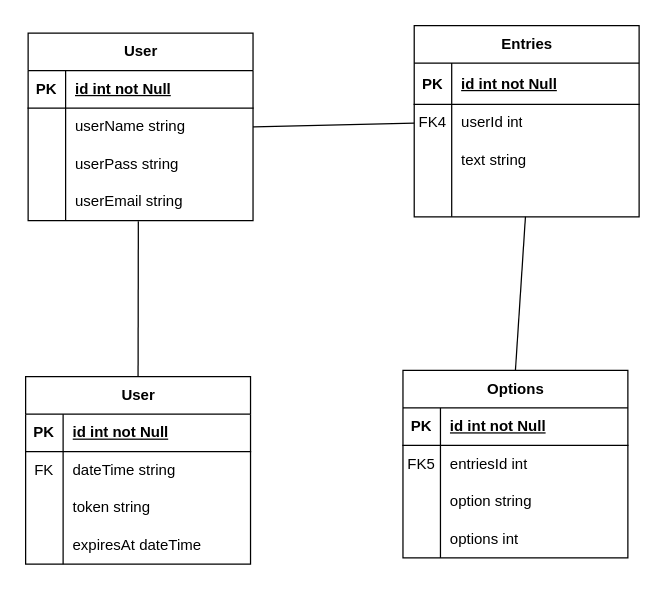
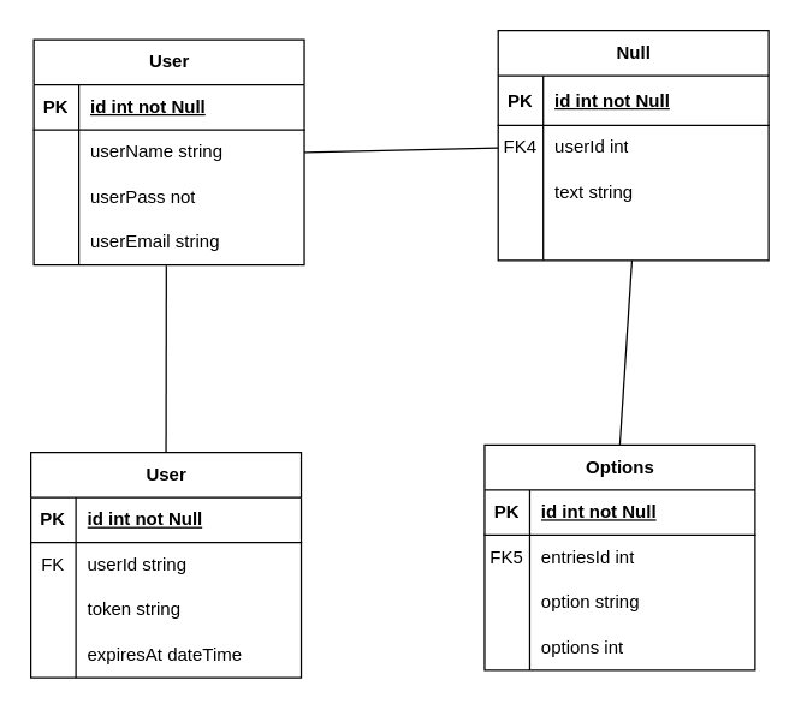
  <mxCell id="0" />
  <mxCell id="1" parent="0" />
  <mxCell id="2" value="User" style="shape=table;startSize=30;container=1;collapsible=1;childLayout=tableLayout;fixedRows=1;rowLines=0;fontStyle=1;align=center;resizeLast=1;html=1;" vertex="1" parent="1"><mxGeometry x="22" y="26" width="180" height="150" as="geometry"><mxRectangle x="-3" y="76" width="64" height="30" as="alternateBounds" /></mxGeometry></mxCell>
  <mxCell id="3" value="" style="shape=tableRow;horizontal=0;startSize=0;swimlaneHead=0;swimlaneBody=0;fillColor=none;collapsible=0;dropTarget=0;points=[[0,0.5],[1,0.5]];portConstraint=eastwest;top=0;left=0;right=0;bottom=1;" vertex="1" parent="2"><mxGeometry y="30" width="180" height="30" as="geometry" /></mxCell>
  <mxCell id="4" value="PK" style="shape=partialRectangle;connectable=0;fillColor=none;top=0;left=0;bottom=0;right=0;fontStyle=1;overflow=hidden;whiteSpace=wrap;html=1;" vertex="1" parent="3"><mxGeometry width="30" height="30" as="geometry"><mxRectangle width="30" height="30" as="alternateBounds" /></mxGeometry></mxCell>
  <mxCell id="5" value="id int not Null" style="shape=partialRectangle;connectable=0;fillColor=none;top=0;left=0;bottom=0;right=0;align=left;spacingLeft=6;fontStyle=5;overflow=hidden;whiteSpace=wrap;html=1;" vertex="1" parent="3"><mxGeometry x="30" width="150" height="30" as="geometry"><mxRectangle width="150" height="30" as="alternateBounds" /></mxGeometry></mxCell>
  <mxCell id="6" value="" style="shape=tableRow;horizontal=0;startSize=0;swimlaneHead=0;swimlaneBody=0;fillColor=none;collapsible=0;dropTarget=0;points=[[0,0.5],[1,0.5]];portConstraint=eastwest;top=0;left=0;right=0;bottom=0;" vertex="1" parent="2"><mxGeometry y="60" width="180" height="30" as="geometry" /></mxCell>
  <mxCell id="7" value="" style="shape=partialRectangle;connectable=0;fillColor=none;top=0;left=0;bottom=0;right=0;editable=1;overflow=hidden;whiteSpace=wrap;html=1;" vertex="1" parent="6"><mxGeometry width="30" height="30" as="geometry"><mxRectangle width="30" height="30" as="alternateBounds" /></mxGeometry></mxCell>
  <mxCell id="8" value="userName string" style="shape=partialRectangle;connectable=0;fillColor=none;top=0;left=0;bottom=0;right=0;align=left;spacingLeft=6;overflow=hidden;whiteSpace=wrap;html=1;" vertex="1" parent="6"><mxGeometry x="30" width="150" height="30" as="geometry"><mxRectangle width="150" height="30" as="alternateBounds" /></mxGeometry></mxCell>
  <mxCell id="9" value="" style="shape=tableRow;horizontal=0;startSize=0;swimlaneHead=0;swimlaneBody=0;fillColor=none;collapsible=0;dropTarget=0;points=[[0,0.5],[1,0.5]];portConstraint=eastwest;top=0;left=0;right=0;bottom=0;" vertex="1" parent="2"><mxGeometry y="90" width="180" height="30" as="geometry" /></mxCell>
  <mxCell id="10" value="" style="shape=partialRectangle;connectable=0;fillColor=none;top=0;left=0;bottom=0;right=0;editable=1;overflow=hidden;whiteSpace=wrap;html=1;" vertex="1" parent="9"><mxGeometry width="30" height="30" as="geometry"><mxRectangle width="30" height="30" as="alternateBounds" /></mxGeometry></mxCell>
- <mxCell id="11" value="userPass string" style="shape=partialRectangle;connectable=0;fillColor=none;top=0;left=0;bottom=0;right=0;align=left;spacingLeft=6;overflow=hidden;whiteSpace=wrap;html=1;" vertex="1" parent="9"><mxGeometry x="30" width="150" height="30" as="geometry"><mxRectangle width="150" height="30" as="alternateBounds" /></mxGeometry></mxCell>
+ <mxCell id="11" value="userPass not" style="shape=partialRectangle;connectable=0;fillColor=none;top=0;left=0;bottom=0;right=0;align=left;spacingLeft=6;overflow=hidden;whiteSpace=wrap;html=1;" vertex="1" parent="9"><mxGeometry x="30" width="150" height="30" as="geometry"><mxRectangle width="150" height="30" as="alternateBounds" /></mxGeometry></mxCell>
  <mxCell id="12" value="" style="shape=tableRow;horizontal=0;startSize=0;swimlaneHead=0;swimlaneBody=0;fillColor=none;collapsible=0;dropTarget=0;points=[[0,0.5],[1,0.5]];portConstraint=eastwest;top=0;left=0;right=0;bottom=0;" vertex="1" parent="2"><mxGeometry y="120" width="180" height="30" as="geometry" /></mxCell>
  <mxCell id="13" value="" style="shape=partialRectangle;connectable=0;fillColor=none;top=0;left=0;bottom=0;right=0;editable=1;overflow=hidden;whiteSpace=wrap;html=1;" vertex="1" parent="12"><mxGeometry width="30" height="30" as="geometry"><mxRectangle width="30" height="30" as="alternateBounds" /></mxGeometry></mxCell>
  <mxCell id="14" value="userEmail string" style="shape=partialRectangle;connectable=0;fillColor=none;top=0;left=0;bottom=0;right=0;align=left;spacingLeft=6;overflow=hidden;whiteSpace=wrap;html=1;" vertex="1" parent="12"><mxGeometry x="30" width="150" height="30" as="geometry"><mxRectangle width="150" height="30" as="alternateBounds" /></mxGeometry></mxCell>
- <mxCell id="15" value="Entries" style="shape=table;startSize=30;container=1;collapsible=1;childLayout=tableLayout;fixedRows=1;rowLines=0;fontStyle=1;align=center;resizeLast=1;html=1;" vertex="1" parent="1"><mxGeometry x="331" y="20" width="180" height="153" as="geometry"><mxRectangle x="-3" y="76" width="64" height="30" as="alternateBounds" /></mxGeometry></mxCell>
+ <mxCell id="15" value="Null" style="shape=table;startSize=30;container=1;collapsible=1;childLayout=tableLayout;fixedRows=1;rowLines=0;fontStyle=1;align=center;resizeLast=1;html=1;" vertex="1" parent="1"><mxGeometry x="331" y="20" width="180" height="153" as="geometry"><mxRectangle x="-3" y="76" width="64" height="30" as="alternateBounds" /></mxGeometry></mxCell>
  <mxCell id="16" value="" style="shape=tableRow;horizontal=0;startSize=0;swimlaneHead=0;swimlaneBody=0;fillColor=none;collapsible=0;dropTarget=0;points=[[0,0.5],[1,0.5]];portConstraint=eastwest;top=0;left=0;right=0;bottom=1;" vertex="1" parent="15"><mxGeometry y="30" width="180" height="33" as="geometry" /></mxCell>
  <mxCell id="17" value="PK" style="shape=partialRectangle;connectable=0;fillColor=none;top=0;left=0;bottom=0;right=0;fontStyle=1;overflow=hidden;whiteSpace=wrap;html=1;" vertex="1" parent="16"><mxGeometry width="30" height="33" as="geometry"><mxRectangle width="30" height="33" as="alternateBounds" /></mxGeometry></mxCell>
  <mxCell id="18" value="id int not Null" style="shape=partialRectangle;connectable=0;fillColor=none;top=0;left=0;bottom=0;right=0;align=left;spacingLeft=6;fontStyle=5;overflow=hidden;whiteSpace=wrap;html=1;" vertex="1" parent="16"><mxGeometry x="30" width="150" height="33" as="geometry"><mxRectangle width="150" height="33" as="alternateBounds" /></mxGeometry></mxCell>
  <mxCell id="19" value="" style="shape=tableRow;horizontal=0;startSize=0;swimlaneHead=0;swimlaneBody=0;fillColor=none;collapsible=0;dropTarget=0;points=[[0,0.5],[1,0.5]];portConstraint=eastwest;top=0;left=0;right=0;bottom=0;" vertex="1" parent="15"><mxGeometry y="63" width="180" height="30" as="geometry" /></mxCell>
  <mxCell id="20" value="FK4" style="shape=partialRectangle;connectable=0;fillColor=none;top=0;left=0;bottom=0;right=0;editable=1;overflow=hidden;whiteSpace=wrap;html=1;" vertex="1" parent="19"><mxGeometry width="30" height="30" as="geometry"><mxRectangle width="30" height="30" as="alternateBounds" /></mxGeometry></mxCell>
  <mxCell id="21" value="userId int" style="shape=partialRectangle;connectable=0;fillColor=none;top=0;left=0;bottom=0;right=0;align=left;spacingLeft=6;overflow=hidden;whiteSpace=wrap;html=1;" vertex="1" parent="19"><mxGeometry x="30" width="150" height="30" as="geometry"><mxRectangle width="150" height="30" as="alternateBounds" /></mxGeometry></mxCell>
  <mxCell id="22" value="" style="shape=tableRow;horizontal=0;startSize=0;swimlaneHead=0;swimlaneBody=0;fillColor=none;collapsible=0;dropTarget=0;points=[[0,0.5],[1,0.5]];portConstraint=eastwest;top=0;left=0;right=0;bottom=0;" vertex="1" parent="15"><mxGeometry y="93" width="180" height="30" as="geometry" /></mxCell>
  <mxCell id="23" value="" style="shape=partialRectangle;connectable=0;fillColor=none;top=0;left=0;bottom=0;right=0;editable=1;overflow=hidden;whiteSpace=wrap;html=1;" vertex="1" parent="22"><mxGeometry width="30" height="30" as="geometry"><mxRectangle width="30" height="30" as="alternateBounds" /></mxGeometry></mxCell>
  <mxCell id="24" value="text string" style="shape=partialRectangle;connectable=0;fillColor=none;top=0;left=0;bottom=0;right=0;align=left;spacingLeft=6;overflow=hidden;whiteSpace=wrap;html=1;" vertex="1" parent="22"><mxGeometry x="30" width="150" height="30" as="geometry"><mxRectangle width="150" height="30" as="alternateBounds" /></mxGeometry></mxCell>
  <mxCell id="25" value="" style="shape=tableRow;horizontal=0;startSize=0;swimlaneHead=0;swimlaneBody=0;fillColor=none;collapsible=0;dropTarget=0;points=[[0,0.5],[1,0.5]];portConstraint=eastwest;top=0;left=0;right=0;bottom=0;" vertex="1" parent="15"><mxGeometry y="123" width="180" height="30" as="geometry" /></mxCell>
  <mxCell id="26" value="" style="shape=partialRectangle;connectable=0;fillColor=none;top=0;left=0;bottom=0;right=0;editable=1;overflow=hidden;whiteSpace=wrap;html=1;" vertex="1" parent="25"><mxGeometry width="30" height="30" as="geometry"><mxRectangle width="30" height="30" as="alternateBounds" /></mxGeometry></mxCell>
  <mxCell id="27" value="" style="shape=partialRectangle;connectable=0;fillColor=none;top=0;left=0;bottom=0;right=0;align=left;spacingLeft=6;overflow=hidden;whiteSpace=wrap;html=1;" vertex="1" parent="25"><mxGeometry x="30" width="150" height="30" as="geometry"><mxRectangle width="150" height="30" as="alternateBounds" /></mxGeometry></mxCell>
  <mxCell id="28" value="Options" style="shape=table;startSize=30;container=1;collapsible=1;childLayout=tableLayout;fixedRows=1;rowLines=0;fontStyle=1;align=center;resizeLast=1;html=1;" vertex="1" parent="1"><mxGeometry x="322" y="296" width="180" height="150" as="geometry"><mxRectangle x="-3" y="76" width="64" height="30" as="alternateBounds" /></mxGeometry></mxCell>
  <mxCell id="29" value="" style="shape=tableRow;horizontal=0;startSize=0;swimlaneHead=0;swimlaneBody=0;fillColor=none;collapsible=0;dropTarget=0;points=[[0,0.5],[1,0.5]];portConstraint=eastwest;top=0;left=0;right=0;bottom=1;" vertex="1" parent="28"><mxGeometry y="30" width="180" height="30" as="geometry" /></mxCell>
  <mxCell id="30" value="PK" style="shape=partialRectangle;connectable=0;fillColor=none;top=0;left=0;bottom=0;right=0;fontStyle=1;overflow=hidden;whiteSpace=wrap;html=1;" vertex="1" parent="29"><mxGeometry width="30" height="30" as="geometry"><mxRectangle width="30" height="30" as="alternateBounds" /></mxGeometry></mxCell>
  <mxCell id="31" value="id int not Null" style="shape=partialRectangle;connectable=0;fillColor=none;top=0;left=0;bottom=0;right=0;align=left;spacingLeft=6;fontStyle=5;overflow=hidden;whiteSpace=wrap;html=1;" vertex="1" parent="29"><mxGeometry x="30" width="150" height="30" as="geometry"><mxRectangle width="150" height="30" as="alternateBounds" /></mxGeometry></mxCell>
  <mxCell id="32" value="" style="shape=tableRow;horizontal=0;startSize=0;swimlaneHead=0;swimlaneBody=0;fillColor=none;collapsible=0;dropTarget=0;points=[[0,0.5],[1,0.5]];portConstraint=eastwest;top=0;left=0;right=0;bottom=0;" vertex="1" parent="28"><mxGeometry y="60" width="180" height="30" as="geometry" /></mxCell>
  <mxCell id="33" value="FK5" style="shape=partialRectangle;connectable=0;fillColor=none;top=0;left=0;bottom=0;right=0;editable=1;overflow=hidden;whiteSpace=wrap;html=1;" vertex="1" parent="32"><mxGeometry width="30" height="30" as="geometry"><mxRectangle width="30" height="30" as="alternateBounds" /></mxGeometry></mxCell>
  <mxCell id="34" value="entriesId int" style="shape=partialRectangle;connectable=0;fillColor=none;top=0;left=0;bottom=0;right=0;align=left;spacingLeft=6;overflow=hidden;whiteSpace=wrap;html=1;" vertex="1" parent="32"><mxGeometry x="30" width="150" height="30" as="geometry"><mxRectangle width="150" height="30" as="alternateBounds" /></mxGeometry></mxCell>
  <mxCell id="35" value="" style="shape=tableRow;horizontal=0;startSize=0;swimlaneHead=0;swimlaneBody=0;fillColor=none;collapsible=0;dropTarget=0;points=[[0,0.5],[1,0.5]];portConstraint=eastwest;top=0;left=0;right=0;bottom=0;" vertex="1" parent="28"><mxGeometry y="90" width="180" height="30" as="geometry" /></mxCell>
  <mxCell id="36" value="" style="shape=partialRectangle;connectable=0;fillColor=none;top=0;left=0;bottom=0;right=0;editable=1;overflow=hidden;whiteSpace=wrap;html=1;" vertex="1" parent="35"><mxGeometry width="30" height="30" as="geometry"><mxRectangle width="30" height="30" as="alternateBounds" /></mxGeometry></mxCell>
  <mxCell id="37" value="option string" style="shape=partialRectangle;connectable=0;fillColor=none;top=0;left=0;bottom=0;right=0;align=left;spacingLeft=6;overflow=hidden;whiteSpace=wrap;html=1;" vertex="1" parent="35"><mxGeometry x="30" width="150" height="30" as="geometry"><mxRectangle width="150" height="30" as="alternateBounds" /></mxGeometry></mxCell>
  <mxCell id="38" value="" style="shape=tableRow;horizontal=0;startSize=0;swimlaneHead=0;swimlaneBody=0;fillColor=none;collapsible=0;dropTarget=0;points=[[0,0.5],[1,0.5]];portConstraint=eastwest;top=0;left=0;right=0;bottom=0;" vertex="1" parent="28"><mxGeometry y="120" width="180" height="30" as="geometry" /></mxCell>
  <mxCell id="39" value="" style="shape=partialRectangle;connectable=0;fillColor=none;top=0;left=0;bottom=0;right=0;editable=1;overflow=hidden;whiteSpace=wrap;html=1;" vertex="1" parent="38"><mxGeometry width="30" height="30" as="geometry"><mxRectangle width="30" height="30" as="alternateBounds" /></mxGeometry></mxCell>
  <mxCell id="40" value="options int" style="shape=partialRectangle;connectable=0;fillColor=none;top=0;left=0;bottom=0;right=0;align=left;spacingLeft=6;overflow=hidden;whiteSpace=wrap;html=1;" vertex="1" parent="38"><mxGeometry x="30" width="150" height="30" as="geometry"><mxRectangle width="150" height="30" as="alternateBounds" /></mxGeometry></mxCell>
  <mxCell id="41" value="" style="endArrow=none;html=1;rounded=0;fontSize=12;startSize=8;endSize=8;curved=1;entryX=0.5;entryY=0;entryDx=0;entryDy=0;" edge="1" parent="1" source="25" target="28"><mxGeometry relative="1" as="geometry"><mxPoint x="232" y="207" as="sourcePoint" /><mxPoint x="392" y="207" as="targetPoint" /></mxGeometry></mxCell>
  <mxCell id="42" value="" style="endArrow=none;html=1;rounded=0;fontSize=12;startSize=8;endSize=8;curved=1;exitX=1;exitY=0.5;exitDx=0;exitDy=0;entryX=0;entryY=0.5;entryDx=0;entryDy=0;" edge="1" parent="1" source="6" target="19"><mxGeometry relative="1" as="geometry"><mxPoint x="232" y="207" as="sourcePoint" /><mxPoint x="392" y="207" as="targetPoint" /></mxGeometry></mxCell>
  <mxCell id="43" value="User" style="shape=table;startSize=30;container=1;collapsible=1;childLayout=tableLayout;fixedRows=1;rowLines=0;fontStyle=1;align=center;resizeLast=1;html=1;" vertex="1" parent="1"><mxGeometry x="20" y="301" width="180" height="150" as="geometry"><mxRectangle x="-3" y="76" width="64" height="30" as="alternateBounds" /></mxGeometry></mxCell>
  <mxCell id="44" value="" style="shape=tableRow;horizontal=0;startSize=0;swimlaneHead=0;swimlaneBody=0;fillColor=none;collapsible=0;dropTarget=0;points=[[0,0.5],[1,0.5]];portConstraint=eastwest;top=0;left=0;right=0;bottom=1;" vertex="1" parent="43"><mxGeometry y="30" width="180" height="30" as="geometry" /></mxCell>
  <mxCell id="45" value="PK" style="shape=partialRectangle;connectable=0;fillColor=none;top=0;left=0;bottom=0;right=0;fontStyle=1;overflow=hidden;whiteSpace=wrap;html=1;" vertex="1" parent="44"><mxGeometry width="30" height="30" as="geometry"><mxRectangle width="30" height="30" as="alternateBounds" /></mxGeometry></mxCell>
  <mxCell id="46" value="id int not Null" style="shape=partialRectangle;connectable=0;fillColor=none;top=0;left=0;bottom=0;right=0;align=left;spacingLeft=6;fontStyle=5;overflow=hidden;whiteSpace=wrap;html=1;" vertex="1" parent="44"><mxGeometry x="30" width="150" height="30" as="geometry"><mxRectangle width="150" height="30" as="alternateBounds" /></mxGeometry></mxCell>
  <mxCell id="47" value="" style="shape=tableRow;horizontal=0;startSize=0;swimlaneHead=0;swimlaneBody=0;fillColor=none;collapsible=0;dropTarget=0;points=[[0,0.5],[1,0.5]];portConstraint=eastwest;top=0;left=0;right=0;bottom=0;" vertex="1" parent="43"><mxGeometry y="60" width="180" height="30" as="geometry" /></mxCell>
  <mxCell id="48" value="FK" style="shape=partialRectangle;connectable=0;fillColor=none;top=0;left=0;bottom=0;right=0;editable=1;overflow=hidden;whiteSpace=wrap;html=1;" vertex="1" parent="47"><mxGeometry width="30" height="30" as="geometry"><mxRectangle width="30" height="30" as="alternateBounds" /></mxGeometry></mxCell>
- <mxCell id="49" value="dateTime string" style="shape=partialRectangle;connectable=0;fillColor=none;top=0;left=0;bottom=0;right=0;align=left;spacingLeft=6;overflow=hidden;whiteSpace=wrap;html=1;" vertex="1" parent="47"><mxGeometry x="30" width="150" height="30" as="geometry"><mxRectangle width="150" height="30" as="alternateBounds" /></mxGeometry></mxCell>
+ <mxCell id="49" value="userId string" style="shape=partialRectangle;connectable=0;fillColor=none;top=0;left=0;bottom=0;right=0;align=left;spacingLeft=6;overflow=hidden;whiteSpace=wrap;html=1;" vertex="1" parent="47"><mxGeometry x="30" width="150" height="30" as="geometry"><mxRectangle width="150" height="30" as="alternateBounds" /></mxGeometry></mxCell>
  <mxCell id="50" value="" style="shape=tableRow;horizontal=0;startSize=0;swimlaneHead=0;swimlaneBody=0;fillColor=none;collapsible=0;dropTarget=0;points=[[0,0.5],[1,0.5]];portConstraint=eastwest;top=0;left=0;right=0;bottom=0;" vertex="1" parent="43"><mxGeometry y="90" width="180" height="30" as="geometry" /></mxCell>
  <mxCell id="51" value="" style="shape=partialRectangle;connectable=0;fillColor=none;top=0;left=0;bottom=0;right=0;editable=1;overflow=hidden;whiteSpace=wrap;html=1;" vertex="1" parent="50"><mxGeometry width="30" height="30" as="geometry"><mxRectangle width="30" height="30" as="alternateBounds" /></mxGeometry></mxCell>
  <mxCell id="52" value="token string" style="shape=partialRectangle;connectable=0;fillColor=none;top=0;left=0;bottom=0;right=0;align=left;spacingLeft=6;overflow=hidden;whiteSpace=wrap;html=1;" vertex="1" parent="50"><mxGeometry x="30" width="150" height="30" as="geometry"><mxRectangle width="150" height="30" as="alternateBounds" /></mxGeometry></mxCell>
  <mxCell id="53" value="" style="shape=tableRow;horizontal=0;startSize=0;swimlaneHead=0;swimlaneBody=0;fillColor=none;collapsible=0;dropTarget=0;points=[[0,0.5],[1,0.5]];portConstraint=eastwest;top=0;left=0;right=0;bottom=0;" vertex="1" parent="43"><mxGeometry y="120" width="180" height="30" as="geometry" /></mxCell>
  <mxCell id="54" value="" style="shape=partialRectangle;connectable=0;fillColor=none;top=0;left=0;bottom=0;right=0;editable=1;overflow=hidden;whiteSpace=wrap;html=1;" vertex="1" parent="53"><mxGeometry width="30" height="30" as="geometry"><mxRectangle width="30" height="30" as="alternateBounds" /></mxGeometry></mxCell>
  <mxCell id="55" value="expiresAt dateTime" style="shape=partialRectangle;connectable=0;fillColor=none;top=0;left=0;bottom=0;right=0;align=left;spacingLeft=6;overflow=hidden;whiteSpace=wrap;html=1;" vertex="1" parent="53"><mxGeometry x="30" width="150" height="30" as="geometry"><mxRectangle width="150" height="30" as="alternateBounds" /></mxGeometry></mxCell>
  <mxCell id="56" value="" style="endArrow=none;html=1;rounded=0;fontSize=12;startSize=8;endSize=8;curved=1;exitX=0.5;exitY=0;exitDx=0;exitDy=0;entryX=0.49;entryY=1.022;entryDx=0;entryDy=0;entryPerimeter=0;" edge="1" parent="1" source="43" target="12"><mxGeometry relative="1" as="geometry"><mxPoint x="85" y="236" as="sourcePoint" /><mxPoint x="245" y="236" as="targetPoint" /></mxGeometry></mxCell>
